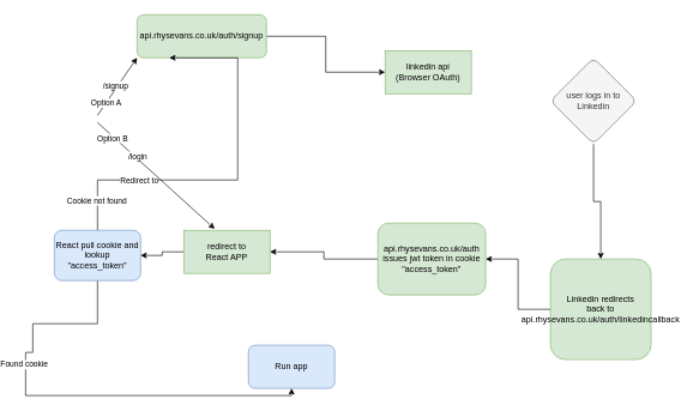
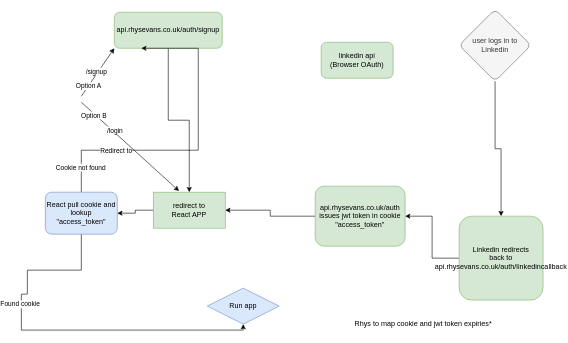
  <mxCell id="0" />
  <mxCell id="1" parent="0" />
- <mxCell id="2" value="" style="edgeStyle=orthogonalEdgeStyle;rounded=0;orthogonalLoop=1;jettySize=auto;html=1;" edge="1" parent="1" source="3" target="4"><mxGeometry relative="1" as="geometry" /></mxCell>
+ <mxCell id="2" value="" style="edgeStyle=orthogonalEdgeStyle;rounded=0;orthogonalLoop=1;jettySize=auto;html=1;" edge="1" parent="1" source="3" target="12"><mxGeometry relative="1" as="geometry" /></mxCell>
  <mxCell id="3" value="api.rhysevans.co.uk/auth/signup" style="rounded=1;whiteSpace=wrap;html=1;fillColor=#d5e8d4;strokeColor=#82b366;" vertex="1" parent="1"><mxGeometry x="175" y="20" width="180" height="60" as="geometry" /></mxCell>
- <mxCell id="4" value="linkedin api&lt;br&gt;(Browser OAuth)" style="whiteSpace=wrap;html=1;fillColor=#d5e8d4;strokeColor=#82b366;rounded=0;" vertex="1" parent="1"><mxGeometry x="520" y="70" width="120" height="60" as="geometry" /></mxCell>
+ <mxCell id="4" value="linkedin api&lt;br&gt;(Browser OAuth)" style="whiteSpace=wrap;html=1;rounded=1;fillColor=#d5e8d4;strokeColor=#82b366;" vertex="1" parent="1"><mxGeometry x="520" y="70" width="120" height="60" as="geometry" /></mxCell>
  <mxCell id="5" value="" style="edgeStyle=orthogonalEdgeStyle;rounded=0;orthogonalLoop=1;jettySize=auto;html=1;" edge="1" parent="1" source="6" target="8"><mxGeometry relative="1" as="geometry" /></mxCell>
- <mxCell id="6" value="user logs in to Linkedin&lt;br&gt;" style="rhombus;whiteSpace=wrap;html=1;rounded=1;fillColor=#f5f5f5;strokeColor=#666666;fontColor=#333333;" vertex="1" parent="1"><mxGeometry x="750" y="80" width="120" height="120" as="geometry" /></mxCell>
+ <mxCell id="6" value="user logs in to Linkedin&lt;br&gt;" style="rhombus;whiteSpace=wrap;html=1;rounded=1;fillColor=#f5f5f5;strokeColor=#666666;fontColor=#333333;" vertex="1" parent="1"><mxGeometry x="750" y="15" width="120" height="120" as="geometry" /></mxCell>
  <mxCell id="7" value="" style="edgeStyle=orthogonalEdgeStyle;rounded=0;orthogonalLoop=1;jettySize=auto;html=1;" edge="1" parent="1" source="8" target="10"><mxGeometry relative="1" as="geometry" /></mxCell>
  <mxCell id="8" value="Linkedin redirects&lt;br&gt;back to api.rhysevans.co.uk/auth/linkedincallback" style="whiteSpace=wrap;html=1;rounded=1;fillColor=#d5e8d4;strokeColor=#82b366;" vertex="1" parent="1"><mxGeometry x="750" y="360" width="140" height="140" as="geometry" /></mxCell>
  <mxCell id="9" value="" style="edgeStyle=orthogonalEdgeStyle;rounded=0;orthogonalLoop=1;jettySize=auto;html=1;" edge="1" parent="1" source="10" target="12"><mxGeometry relative="1" as="geometry" /></mxCell>
  <mxCell id="10" value="api.rhysevans.co.uk/auth&lt;br&gt;issues jwt token in cookie &quot;access_token&quot;" style="whiteSpace=wrap;html=1;rounded=1;fillColor=#d5e8d4;strokeColor=#82b366;" vertex="1" parent="1"><mxGeometry x="510" y="310" width="150" height="100" as="geometry" /></mxCell>
  <mxCell id="11" value="" style="edgeStyle=orthogonalEdgeStyle;rounded=0;orthogonalLoop=1;jettySize=auto;html=1;entryX=1;entryY=0.5;entryDx=0;entryDy=0;" edge="1" parent="1" source="12" target="18"><mxGeometry relative="1" as="geometry" /></mxCell>
  <mxCell id="12" value="redirect to&lt;br&gt;React APP" style="whiteSpace=wrap;html=1;fillColor=#d5e8d4;strokeColor=#82b366;rounded=0;" vertex="1" parent="1"><mxGeometry x="240" y="320" width="120" height="60" as="geometry" /></mxCell>
  <mxCell id="13" value="" style="edgeStyle=orthogonalEdgeStyle;rounded=0;orthogonalLoop=1;jettySize=auto;html=1;" edge="1" parent="1" source="18" target="19"><mxGeometry relative="1" as="geometry"><Array as="points"><mxPoint x="30" y="450" /><mxPoint x="30" y="490" /><mxPoint x="20" y="490" /><mxPoint x="20" y="550" /></Array></mxGeometry></mxCell>
  <mxCell id="14" value="Found cookie" style="edgeLabel;html=1;align=center;verticalAlign=middle;resizable=0;points=[];" vertex="1" connectable="0" parent="13"><mxGeometry x="-0.325" y="-3" relative="1" as="geometry"><mxPoint as="offset" /></mxGeometry></mxCell>
  <mxCell id="15" value="" style="edgeStyle=orthogonalEdgeStyle;rounded=0;orthogonalLoop=1;jettySize=auto;html=1;entryX=0.25;entryY=1;entryDx=0;entryDy=0;" edge="1" parent="1" source="18" target="3"><mxGeometry relative="1" as="geometry"><Array as="points"><mxPoint x="120" y="250" /><mxPoint x="315" y="250" /></Array></mxGeometry></mxCell>
  <mxCell id="16" value="Cookie not found" style="edgeLabel;html=1;align=center;verticalAlign=middle;resizable=0;points=[];" vertex="1" connectable="0" parent="15"><mxGeometry x="-0.84" y="2" relative="1" as="geometry"><mxPoint as="offset" /></mxGeometry></mxCell>
  <mxCell id="17" value="Redirect to" style="edgeLabel;html=1;align=center;verticalAlign=middle;resizable=0;points=[];" vertex="1" connectable="0" parent="15"><mxGeometry x="-0.435" y="2" relative="1" as="geometry"><mxPoint x="-23" y="2" as="offset" /></mxGeometry></mxCell>
  <mxCell id="18" value="React pull cookie and lookup &quot;access_token&quot;&lt;br&gt;" style="whiteSpace=wrap;html=1;rounded=1;fillColor=#dae8fc;strokeColor=#6c8ebf;" vertex="1" parent="1"><mxGeometry x="60" y="320" width="120" height="70" as="geometry" /></mxCell>
- <mxCell id="19" value="Run app" style="whiteSpace=wrap;html=1;rounded=1;fillColor=#dae8fc;strokeColor=#6c8ebf;" vertex="1" parent="1"><mxGeometry x="330" y="480" width="120" height="60" as="geometry" /></mxCell>
+ <mxCell id="19" value="Run app" style="rhombus;whiteSpace=wrap;html=1;fillColor=#dae8fc;strokeColor=#6c8ebf;" vertex="1" parent="1"><mxGeometry x="330" y="480" width="120" height="60" as="geometry" /></mxCell>
  <mxCell id="20" value="" style="endArrow=classic;html=1;entryX=0.358;entryY=-0.033;entryDx=0;entryDy=0;entryPerimeter=0;" edge="1" parent="1" target="12"><mxGeometry width="50" height="50" relative="1" as="geometry"><mxPoint x="120" y="170" as="sourcePoint" /><mxPoint y="130" as="targetPoint" x="170" /><Array as="points" /></mxGeometry></mxCell>
  <mxCell id="21" value="Option B" style="edgeLabel;html=1;align=center;verticalAlign=middle;resizable=0;points=[];" vertex="1" connectable="0" parent="20"><mxGeometry x="-0.724" y="-2" relative="1" as="geometry"><mxPoint as="offset" /></mxGeometry></mxCell>
  <mxCell id="22" value="/login" style="edgeLabel;html=1;align=center;verticalAlign=middle;resizable=0;points=[];" vertex="1" connectable="0" parent="20"><mxGeometry x="-0.342" y="4" relative="1" as="geometry"><mxPoint y="1" as="offset" /></mxGeometry></mxCell>
  <mxCell id="23" value="" style="endArrow=classic;html=1;entryX=0;entryY=1;entryDx=0;entryDy=0;" edge="1" parent="1" target="3"><mxGeometry width="50" height="50" relative="1" as="geometry"><mxPoint x="120" y="160" as="sourcePoint" /><mxPoint y="110" as="targetPoint" x="170" /></mxGeometry></mxCell>
  <mxCell id="24" value="Option A" style="edgeLabel;html=1;align=center;verticalAlign=middle;resizable=0;points=[];" vertex="1" connectable="0" parent="23"><mxGeometry x="-0.584" relative="1" as="geometry"><mxPoint y="-1" as="offset" /></mxGeometry></mxCell>
  <mxCell id="25" value="/signup" style="edgeLabel;html=1;align=center;verticalAlign=middle;resizable=0;points=[];" vertex="1" connectable="0" parent="23"><mxGeometry x="-0.01" y="3" relative="1" as="geometry"><mxPoint as="offset" /></mxGeometry></mxCell>
+ <mxCell id="26" value="Rhys to map cookie and jwt token expiries*" style="text;html=1;align=center;verticalAlign=middle;resizable=0;points=[];autosize=1;" vertex="1" parent="1"><mxGeometry x="570" y="530" width="240" height="20" as="geometry" /></mxCell>
